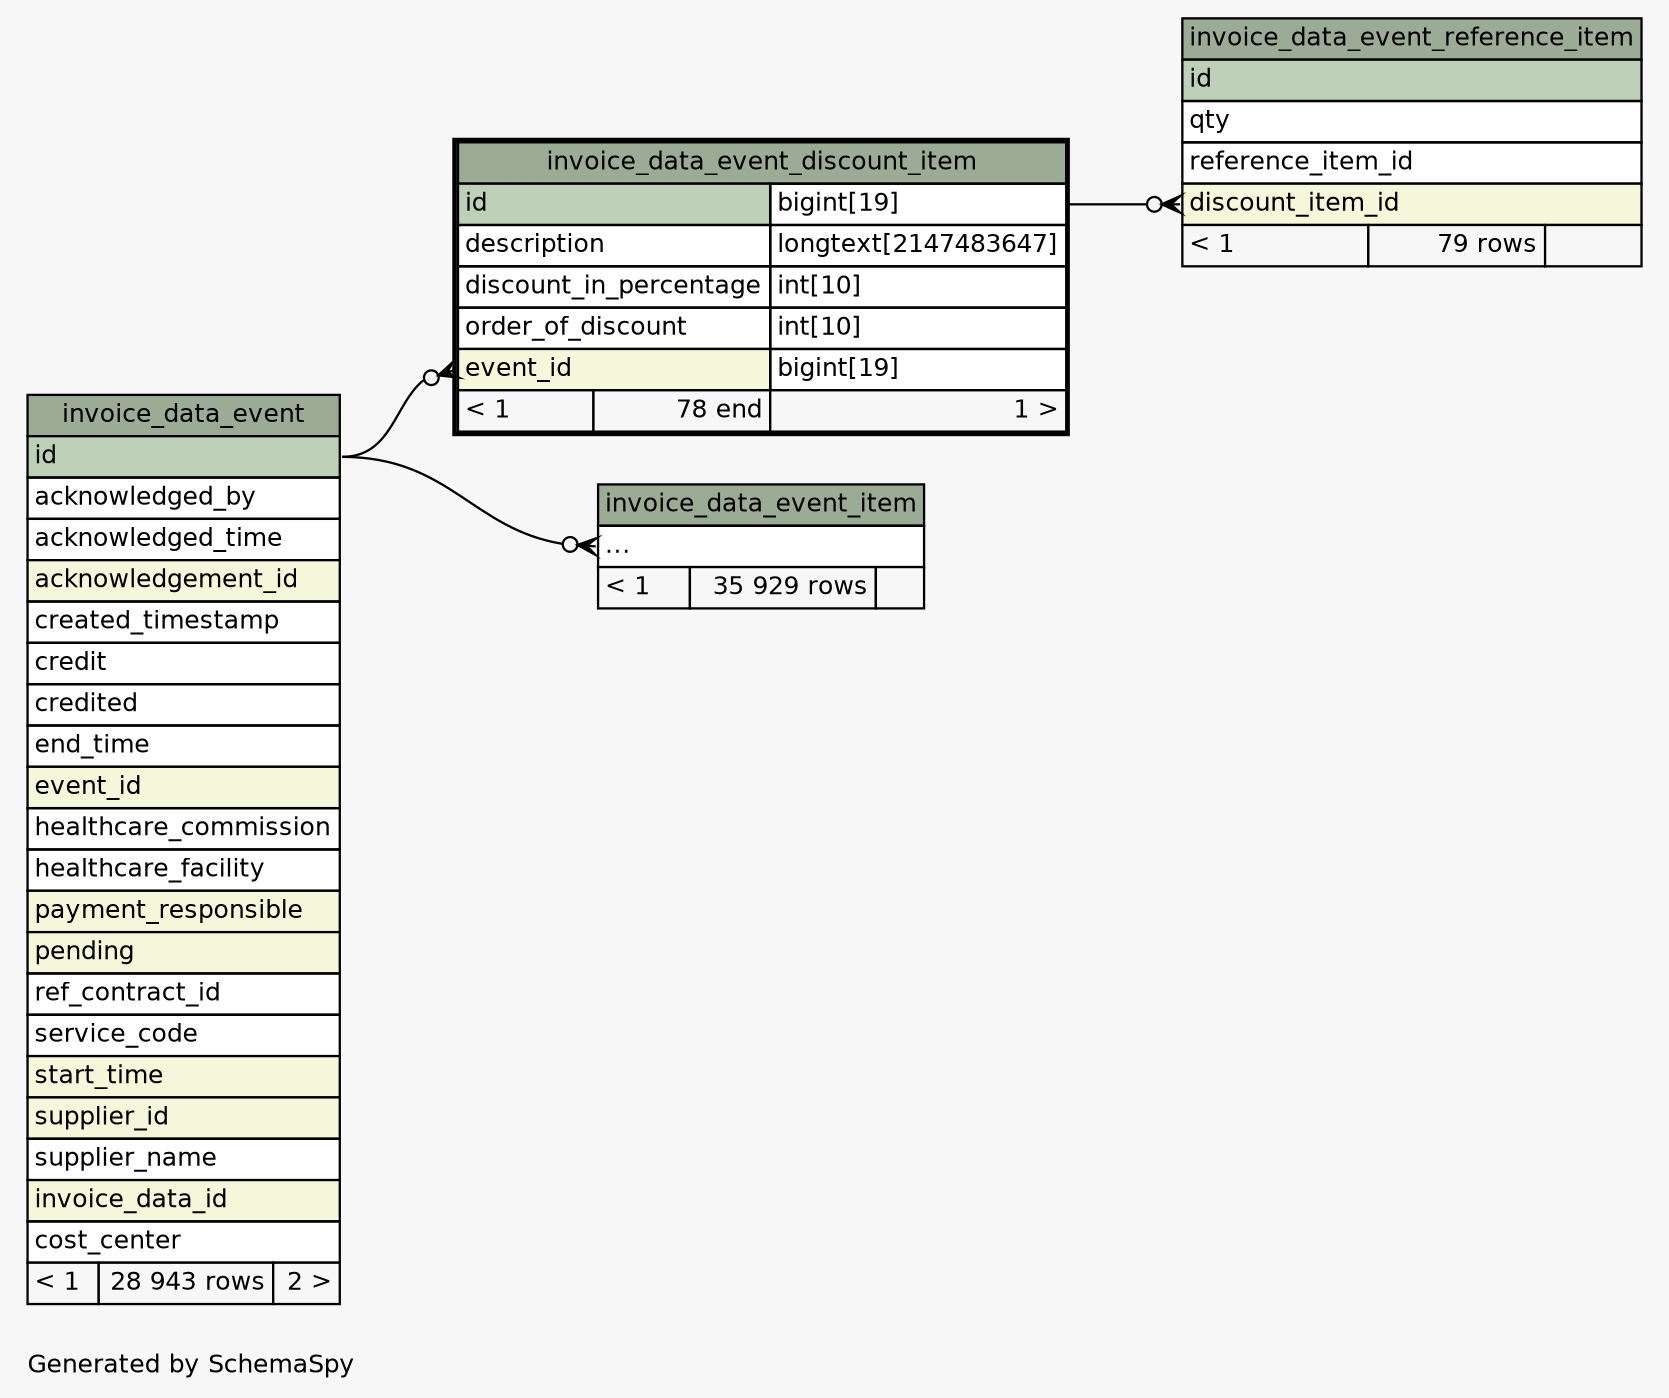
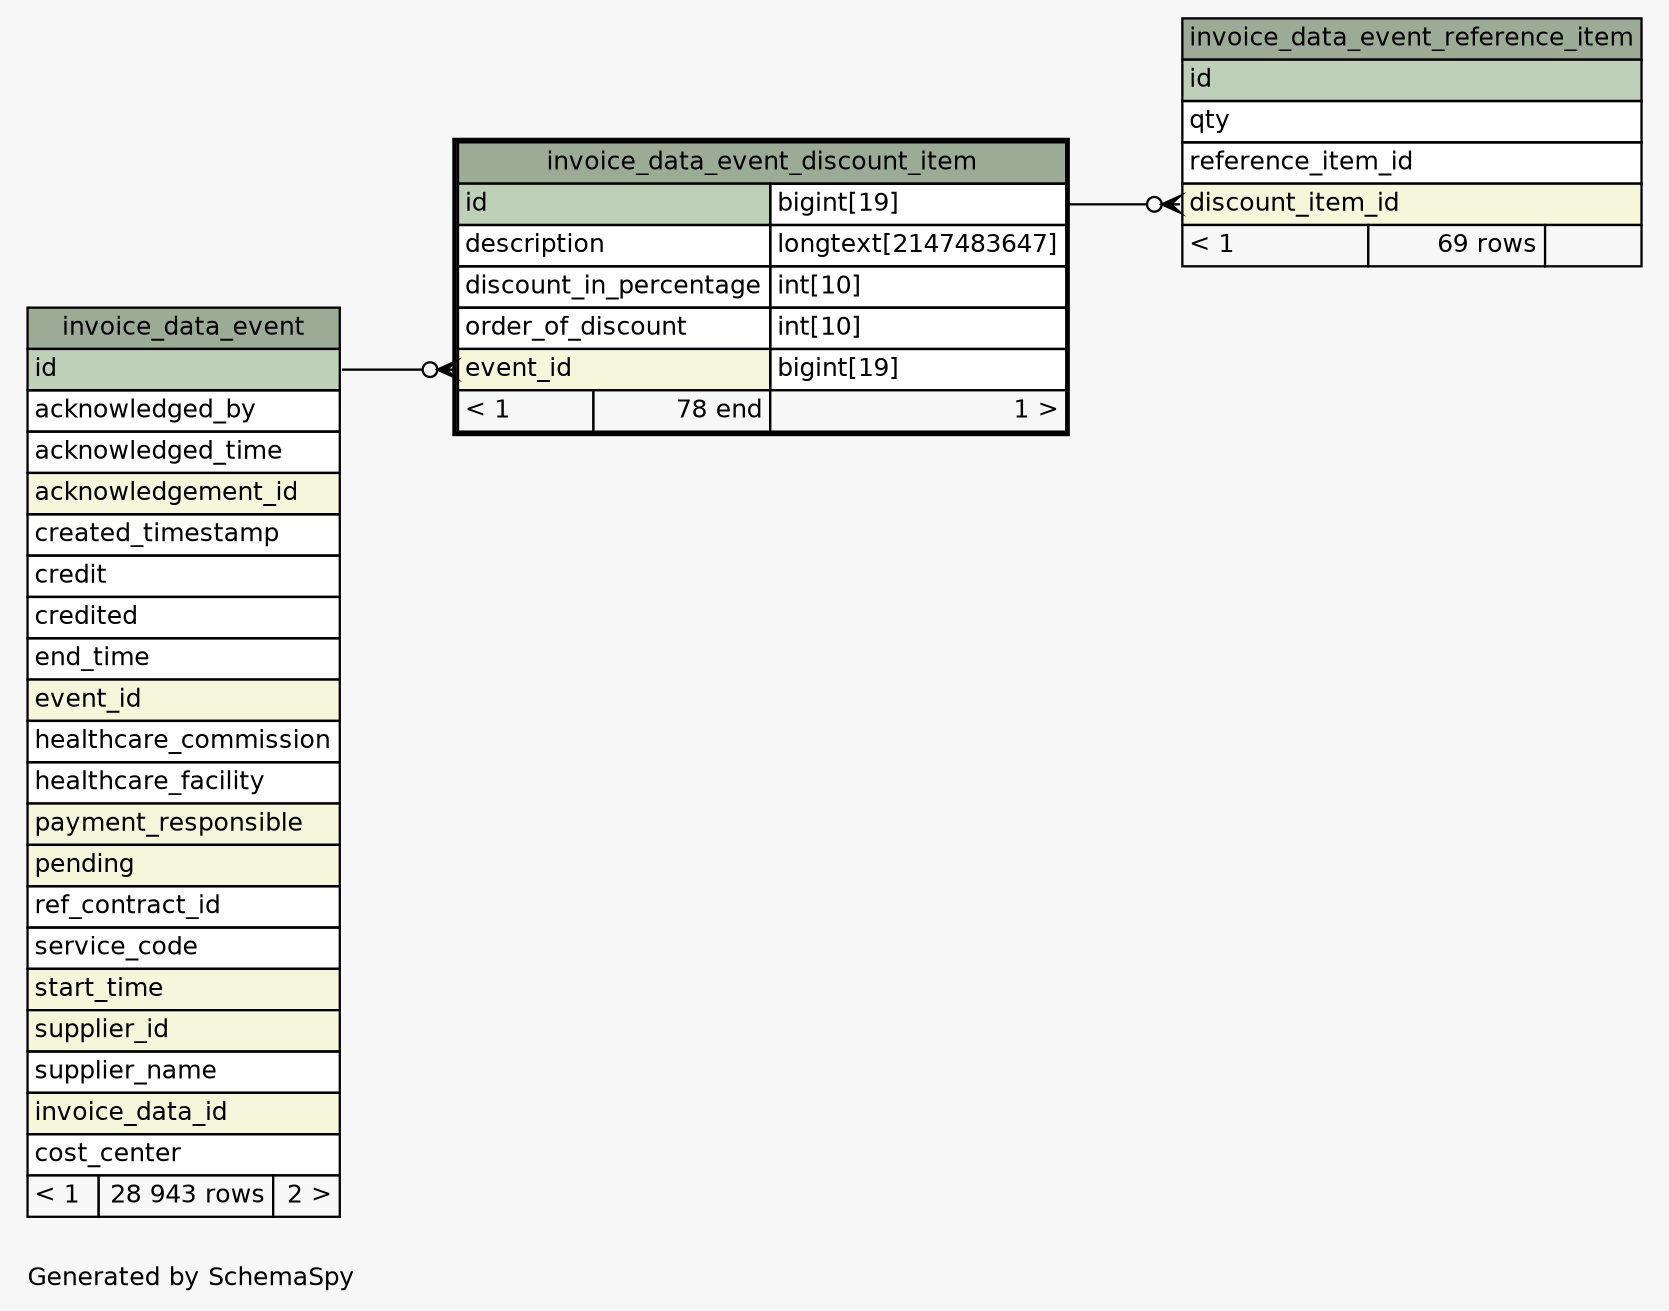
  digraph {
    bgcolor="#f7f7f7"
    fontname=Helvetica
    fontsize=11
    label="\nGenerated by SchemaSpy"
    labeljust=l
    nodesep=0.18
    rankdir=RL
    ranksep=0.46
    node [fontname=Helvetica fontsize=11 shape=plaintext]
    edge [arrowhead=none arrowsize=0.8 arrowtail=crowodot dir=back headport="id:e"]
    n1 [label=<     <TABLE BORDER="0" CELLBORDER="1" CELLSPACING="0" BGCOLOR="#ffffff">       <TR><TD COLSPAN="3" BGCOLOR="#9bab96" ALIGN="CENTER">invoice_data_event</TD></TR>       <TR><TD PORT="id" COLSPAN="3" BGCOLOR="#bed1b8" ALIGN="LEFT">id</TD></TR>       <TR><TD PORT="acknowledged_by" COLSPAN="3" ALIGN="LEFT">acknowledged_by</TD></TR>       <TR><TD PORT="acknowledged_time" COLSPAN="3" ALIGN="LEFT">acknowledged_time</TD></TR>       <TR><TD PORT="acknowledgement_id" COLSPAN="3" BGCOLOR="#f4f7da" ALIGN="LEFT">acknowledgement_id</TD></TR>       <TR><TD PORT="created_timestamp" COLSPAN="3" ALIGN="LEFT">created_timestamp</TD></TR>       <TR><TD PORT="credit" COLSPAN="3" ALIGN="LEFT">credit</TD></TR>       <TR><TD PORT="credited" COLSPAN="3" ALIGN="LEFT">credited</TD></TR>       <TR><TD PORT="end_time" COLSPAN="3" ALIGN="LEFT">end_time</TD></TR>       <TR><TD PORT="event_id" COLSPAN="3" BGCOLOR="#f4f7da" ALIGN="LEFT">event_id</TD></TR>       <TR><TD PORT="healthcare_commission" COLSPAN="3" ALIGN="LEFT">healthcare_commission</TD></TR>       <TR><TD PORT="healthcare_facility" COLSPAN="3" ALIGN="LEFT">healthcare_facility</TD></TR>       <TR><TD PORT="payment_responsible" COLSPAN="3" BGCOLOR="#f4f7da" ALIGN="LEFT">payment_responsible</TD></TR>       <TR><TD PORT="pending" COLSPAN="3" BGCOLOR="#f4f7da" ALIGN="LEFT">pending</TD></TR>       <TR><TD PORT="ref_contract_id" COLSPAN="3" ALIGN="LEFT">ref_contract_id</TD></TR>       <TR><TD PORT="service_code" COLSPAN="3" ALIGN="LEFT">service_code</TD></TR>       <TR><TD PORT="start_time" COLSPAN="3" BGCOLOR="#f4f7da" ALIGN="LEFT">start_time</TD></TR>       <TR><TD PORT="supplier_id" COLSPAN="3" BGCOLOR="#f4f7da" ALIGN="LEFT">supplier_id</TD></TR>       <TR><TD PORT="supplier_name" COLSPAN="3" ALIGN="LEFT">supplier_name</TD></TR>       <TR><TD PORT="invoice_data_id" COLSPAN="3" BGCOLOR="#f4f7da" ALIGN="LEFT">invoice_data_id</TD></TR>       <TR><TD PORT="cost_center" COLSPAN="3" ALIGN="LEFT">cost_center</TD></TR>       <TR><TD ALIGN="LEFT" BGCOLOR="#f7f7f7">&lt; 1</TD><TD ALIGN="RIGHT" BGCOLOR="#f7f7f7">28 943 rows</TD><TD ALIGN="RIGHT" BGCOLOR="#f7f7f7">2 &gt;</TD></TR>     </TABLE>>]
    n2 [label=<     <TABLE BORDER="2" CELLBORDER="1" CELLSPACING="0" BGCOLOR="#ffffff">       <TR><TD COLSPAN="3" BGCOLOR="#9bab96" ALIGN="CENTER">invoice_data_event_discount_item</TD></TR>       <TR><TD PORT="id" COLSPAN="2" BGCOLOR="#bed1b8" ALIGN="LEFT">id</TD><TD PORT="id.type" ALIGN="LEFT">bigint[19]</TD></TR>       <TR><TD PORT="description" COLSPAN="2" ALIGN="LEFT">description</TD><TD PORT="description.type" ALIGN="LEFT">longtext[2147483647]</TD></TR>       <TR><TD PORT="discount_in_percentage" COLSPAN="2" ALIGN="LEFT">discount_in_percentage</TD><TD PORT="discount_in_percentage.type" ALIGN="LEFT">int[10]</TD></TR>       <TR><TD PORT="order_of_discount" COLSPAN="2" ALIGN="LEFT">order_of_discount</TD><TD PORT="order_of_discount.type" ALIGN="LEFT">int[10]</TD></TR>       <TR><TD PORT="event_id" COLSPAN="2" BGCOLOR="#f4f7da" ALIGN="LEFT">event_id</TD><TD PORT="event_id.type" ALIGN="LEFT">bigint[19]</TD></TR>       <TR><TD ALIGN="LEFT" BGCOLOR="#f7f7f7">&lt; 1</TD><TD ALIGN="RIGHT" BGCOLOR="#f7f7f7">78 end</TD><TD ALIGN="RIGHT" BGCOLOR="#f7f7f7">1 &gt;</TD></TR>     </TABLE>>]
-   n3 [label=<     <TABLE BORDER="0" CELLBORDER="1" CELLSPACING="0" BGCOLOR="#ffffff">       <TR><TD COLSPAN="3" BGCOLOR="#9bab96" ALIGN="CENTER">invoice_data_event_item</TD></TR>       <TR><TD PORT="elipses" COLSPAN="3" ALIGN="LEFT">...</TD></TR>       <TR><TD ALIGN="LEFT" BGCOLOR="#f7f7f7">&lt; 1</TD><TD ALIGN="RIGHT" BGCOLOR="#f7f7f7">35 929 rows</TD><TD ALIGN="RIGHT" BGCOLOR="#f7f7f7">  </TD></TR>     </TABLE>>]
-   n4 [label=<     <TABLE BORDER="0" CELLBORDER="1" CELLSPACING="0" BGCOLOR="#ffffff">       <TR><TD COLSPAN="3" BGCOLOR="#9bab96" ALIGN="CENTER">invoice_data_event_reference_item</TD></TR>       <TR><TD PORT="id" COLSPAN="3" BGCOLOR="#bed1b8" ALIGN="LEFT">id</TD></TR>       <TR><TD PORT="qty" COLSPAN="3" ALIGN="LEFT">qty</TD></TR>       <TR><TD PORT="reference_item_id" COLSPAN="3" ALIGN="LEFT">reference_item_id</TD></TR>       <TR><TD PORT="discount_item_id" COLSPAN="3" BGCOLOR="#f4f7da" ALIGN="LEFT">discount_item_id</TD></TR>       <TR><TD ALIGN="LEFT" BGCOLOR="#f7f7f7">&lt; 1</TD><TD ALIGN="RIGHT" BGCOLOR="#f7f7f7">79 rows</TD><TD ALIGN="RIGHT" BGCOLOR="#f7f7f7">  </TD></TR>     </TABLE>>]
+   n4 [label=<     <TABLE BORDER="0" CELLBORDER="1" CELLSPACING="0" BGCOLOR="#ffffff">       <TR><TD COLSPAN="3" BGCOLOR="#9bab96" ALIGN="CENTER">invoice_data_event_reference_item</TD></TR>       <TR><TD PORT="id" COLSPAN="3" BGCOLOR="#bed1b8" ALIGN="LEFT">id</TD></TR>       <TR><TD PORT="qty" COLSPAN="3" ALIGN="LEFT">qty</TD></TR>       <TR><TD PORT="reference_item_id" COLSPAN="3" ALIGN="LEFT">reference_item_id</TD></TR>       <TR><TD PORT="discount_item_id" COLSPAN="3" BGCOLOR="#f4f7da" ALIGN="LEFT">discount_item_id</TD></TR>       <TR><TD ALIGN="LEFT" BGCOLOR="#f7f7f7">&lt; 1</TD><TD ALIGN="RIGHT" BGCOLOR="#f7f7f7">69 rows</TD><TD ALIGN="RIGHT" BGCOLOR="#f7f7f7">  </TD></TR>     </TABLE>>]
    n2 -> n1 [tailport="event_id:w"]
-   n3 -> n1 [tailport="elipses:w"]
    n4 -> n2 [headport="id.type:e" tailport="discount_item_id:w"]
  }
